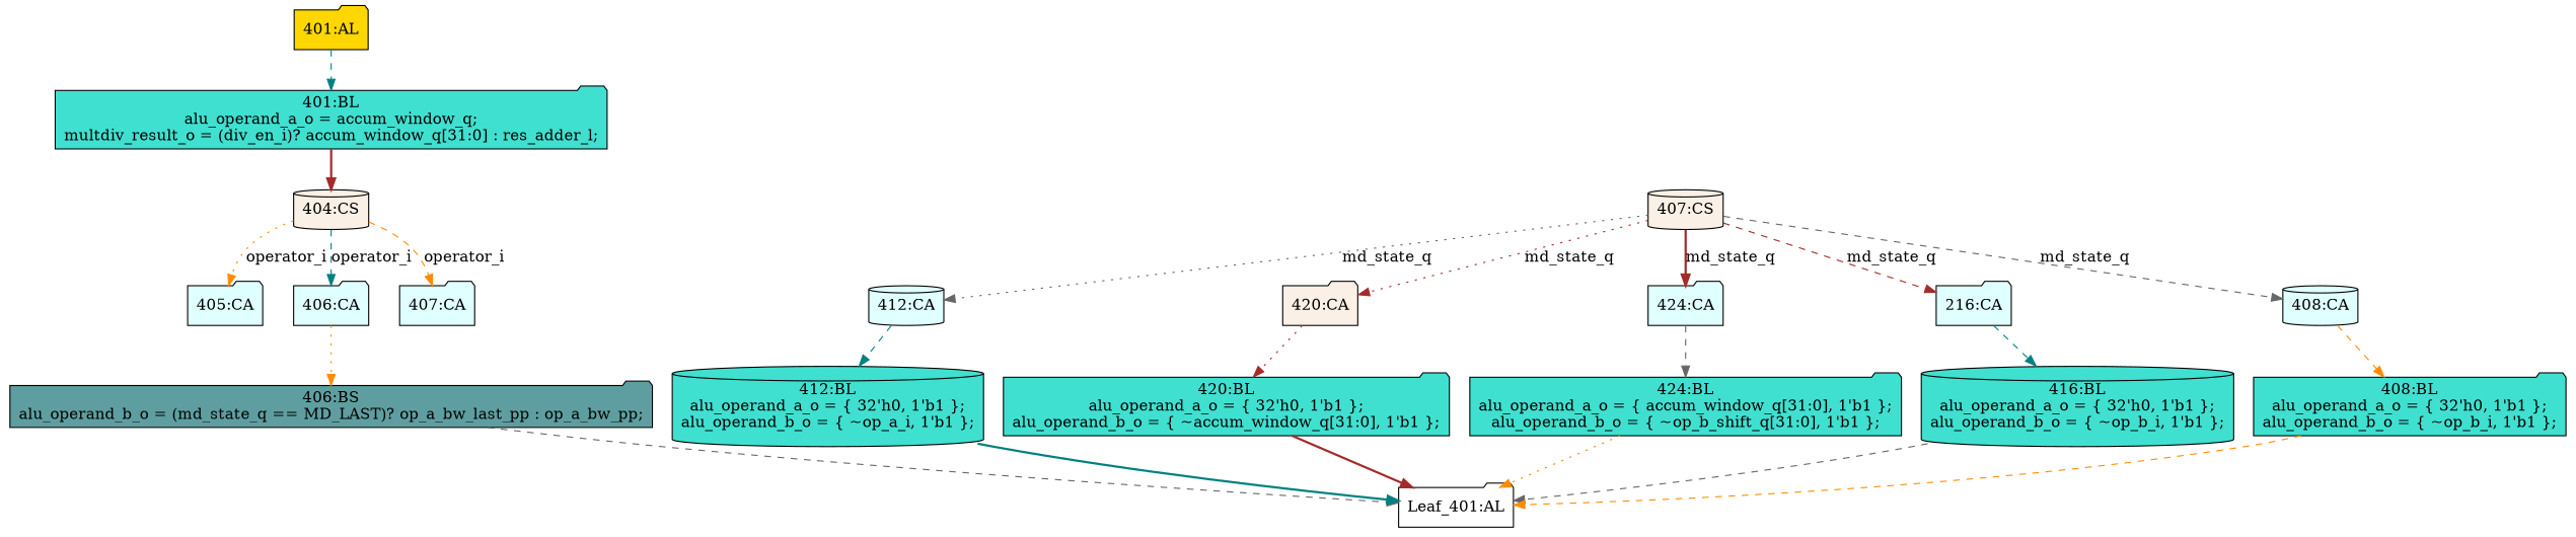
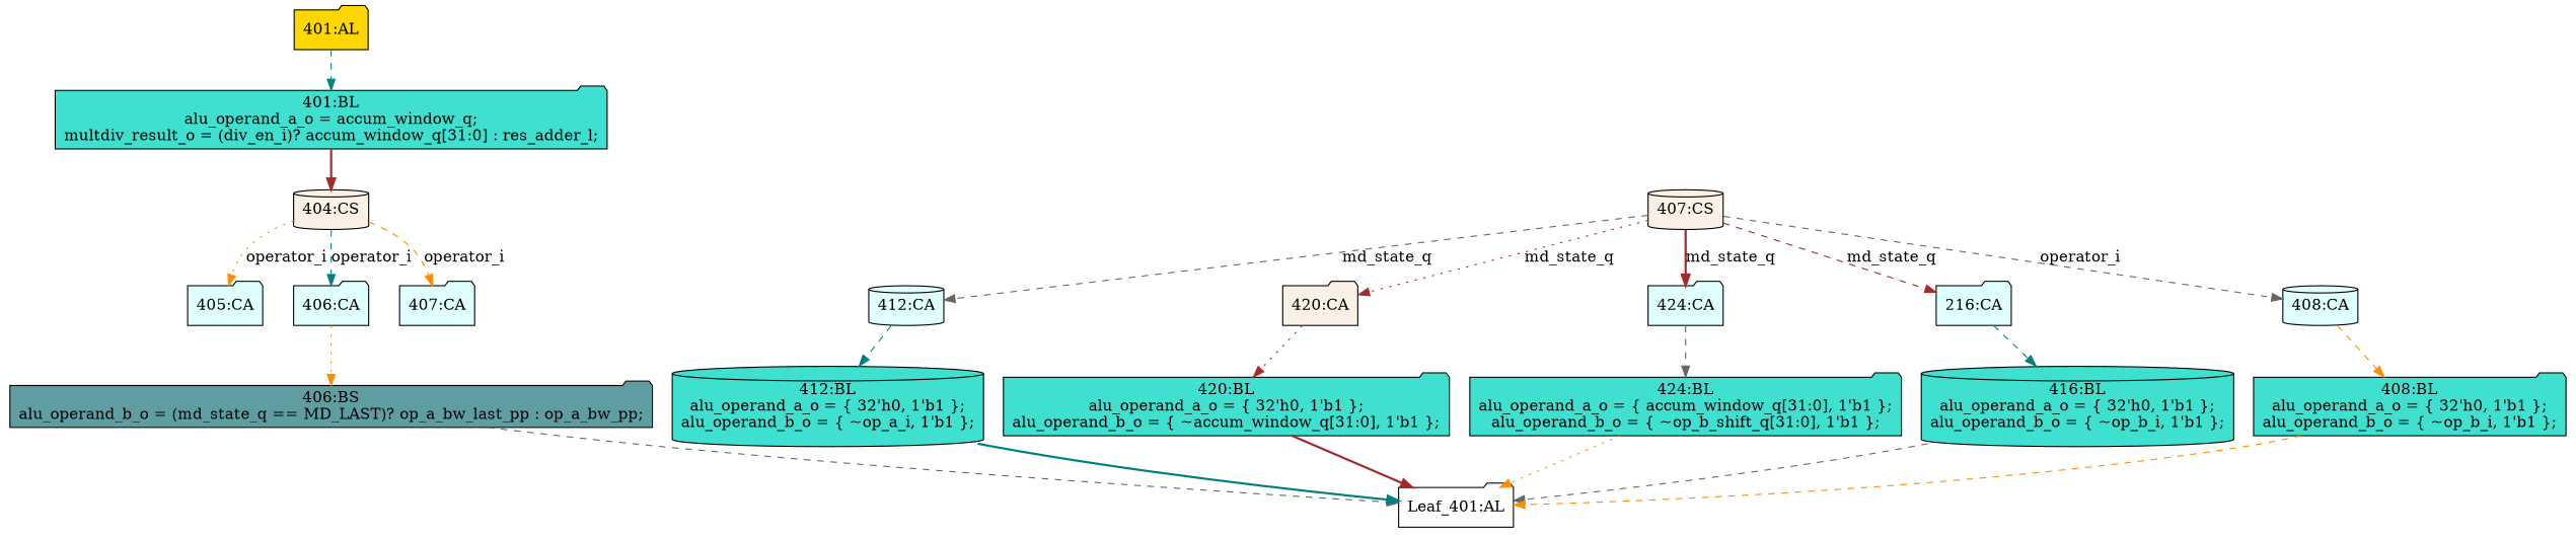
  strict digraph {
    node [fillcolor=lightcyan shape=folder statements="[]" style=filled typ=Case]
    edge [color=brown cond="[]" lineno=None style=dashed]
    n1 [ast="<pyverilog.vparser.ast.Always object at 0x7f65ee9707d0>" clk_sens=False fillcolor=gold label="401:AL" sens="['accum_window_q', 'md_state_q', 'MD_LAST', 'op_b_shift_q', 'res_adder_l', 'op_a_bw_last_pp', 'div_en_i', 'op_a_bw_pp', 'op_a_i', 'op_b_i']" typ=Always use_var="['accum_window_q', 'md_state_q', 'MD_LAST', 'op_b_shift_q', 'res_adder_l', 'operator_i', 'op_a_bw_last_pp', 'div_en_i', 'op_a_bw_pp', 'op_a_i', 'op_b_i']"]
    n2 [ast="<pyverilog.vparser.ast.Block object at 0x7f65ee970890>" fillcolor=turquoise label="401:BL\nalu_operand_a_o = accum_window_q;\nmultdiv_result_o = (div_en_i)? accum_window_q[31:0] : res_adder_l;" statements="[<pyverilog.vparser.ast.BlockingSubstitution object at 0x7f65ee9708d0>, <pyverilog.vparser.ast.BlockingSubstitution object at 0x7f65ee970ad0>]" typ=Block]
    n3 [ast="<pyverilog.vparser.ast.CaseStatement object at 0x7f65ee970dd0>" fillcolor=linen label="404:CS" shape=cylinder typ=CaseStatement]
    n4 [ast="<pyverilog.vparser.ast.Case object at 0x7f65ee970e90>" label="405:CA"]
    n5 [ast="<pyverilog.vparser.ast.Case object at 0x7f65ee9750d0>" label="406:CA"]
    n6 [ast="<pyverilog.vparser.ast.Case object at 0x7f65ee975410>" label="407:CA"]
    n7 [ast="<pyverilog.vparser.ast.Block object at 0x7f65ee975f10>" fillcolor=turquoise label="416:BL\nalu_operand_a_o = { 32'h0, 1'b1 };\nalu_operand_b_o = { ~op_b_i, 1'b1 };" shape=cylinder statements="[<pyverilog.vparser.ast.BlockingSubstitution object at 0x7f65ee975f50>, <pyverilog.vparser.ast.BlockingSubstitution object at 0x7f65ee96bbd0>]" typ=Block]
    n8 [def_var="['alu_operand_a_o', 'alu_operand_b_o', 'multdiv_result_o']" label="Leaf_401:AL" fillcolor="" statements="" style="" typ=""]
    n9 [ast="<pyverilog.vparser.ast.BlockingSubstitution object at 0x7f65ee975150>" fillcolor=cadetblue label="406:BS\nalu_operand_b_o = (md_state_q == MD_LAST)? op_a_bw_last_pp : op_a_bw_pp;" statements="[<pyverilog.vparser.ast.BlockingSubstitution object at 0x7f65ee975150>]" typ=BlockingSubstitution]
    n10 [ast="<pyverilog.vparser.ast.CaseStatement object at 0x7f65ee975450>" fillcolor=linen label="407:CS" shape=cylinder typ=CaseStatement]
    n11 [ast="<pyverilog.vparser.ast.Case object at 0x7f65ee975990>" label="412:CA" shape=cylinder]
    n12 [ast="<pyverilog.vparser.ast.Case object at 0x7f65ee97c350>" fillcolor=linen label="420:CA"]
    n13 [ast="<pyverilog.vparser.ast.Case object at 0x7f65ee97c990>" label="424:CA"]
    n14 [ast="<pyverilog.vparser.ast.Case object at 0x7f65ee975e90>" label="216:CA"]
    n15 [ast="<pyverilog.vparser.ast.Case object at 0x7f65ee9754d0>" label="408:CA" shape=cylinder]
    n16 [ast="<pyverilog.vparser.ast.Block object at 0x7f65ee975a10>" fillcolor=turquoise label="412:BL\nalu_operand_a_o = { 32'h0, 1'b1 };\nalu_operand_b_o = { ~op_a_i, 1'b1 };" shape=cylinder statements="[<pyverilog.vparser.ast.BlockingSubstitution object at 0x7f65ee975a50>, <pyverilog.vparser.ast.BlockingSubstitution object at 0x7f65ee975c50>]" typ=Block]
    n17 [ast="<pyverilog.vparser.ast.Block object at 0x7f65ee97c410>" fillcolor=turquoise label="420:BL\nalu_operand_a_o = { 32'h0, 1'b1 };\nalu_operand_b_o = { ~accum_window_q[31:0], 1'b1 };" statements="[<pyverilog.vparser.ast.BlockingSubstitution object at 0x7f65ee97c450>, <pyverilog.vparser.ast.BlockingSubstitution object at 0x7f65ee97c650>]" typ=Block]
    n18 [ast="<pyverilog.vparser.ast.Block object at 0x7f65ee97c9d0>" fillcolor=turquoise label="424:BL\nalu_operand_a_o = { accum_window_q[31:0], 1'b1 };\nalu_operand_b_o = { ~op_b_shift_q[31:0], 1'b1 };" statements="[<pyverilog.vparser.ast.BlockingSubstitution object at 0x7f65ee97ca10>, <pyverilog.vparser.ast.BlockingSubstitution object at 0x7f65ee97cd10>]" typ=Block]
    n19 [ast="<pyverilog.vparser.ast.Block object at 0x7f65ee975550>" fillcolor=turquoise label="408:BL\nalu_operand_a_o = { 32'h0, 1'b1 };\nalu_operand_b_o = { ~op_b_i, 1'b1 };" statements="[<pyverilog.vparser.ast.BlockingSubstitution object at 0x7f65ee975590>, <pyverilog.vparser.ast.BlockingSubstitution object at 0x7f65ee975750>]" typ=Block]
    n1 -> n2 [color=teal]
    n2 -> n3 [style=bold]
    n3 -> n4 [color=darkorange cond="['operator_i']" label=operator_i lineno=404 style=dotted]
    n3 -> n5 [color=teal cond="['operator_i']" label=operator_i lineno=404]
    n3 -> n6 [color=darkorange cond="['operator_i']" label=operator_i lineno=404]
    n5 -> n9 [color=darkorange style=dotted]
    n7 -> n8 [color=gray40]
    n9 -> n8 [color=gray40]
-   n10 -> n11 [color=gray40 cond="['md_state_q']" label=md_state_q lineno=407 style=dotted]
+   n10 -> n11 [color=gray40 cond="['md_state_q']" label=md_state_q lineno=407]
    n10 -> n12 [cond="['md_state_q']" label=md_state_q lineno=407 style=dotted]
    n10 -> n13 [cond="['md_state_q']" label=md_state_q lineno=407 style=bold]
    n10 -> n14 [cond="['md_state_q']" label=md_state_q lineno=407]
-   n10 -> n15 [color=gray40 cond="['md_state_q']" label=md_state_q lineno=407]
+   n10 -> n15 [color=gray40 cond="['md_state_q']" label=operator_i lineno=407]
    n11 -> n16 [color=teal]
    n12 -> n17 [style=dotted]
    n13 -> n18 [color=gray40]
    n14 -> n7 [color=teal]
    n15 -> n19 [color=darkorange]
    n16 -> n8 [color=teal style=bold]
    n17 -> n8 [style=bold]
    n18 -> n8 [color=darkorange style=dotted]
    n19 -> n8 [color=darkorange]
  }
